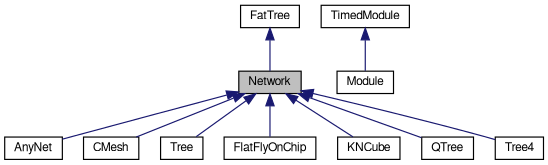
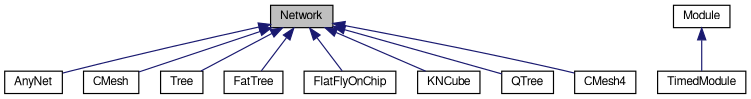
  digraph {
    node [color=black fontname=FreeSans fontsize=10 shape=record]
    edge [color=midnightblue dir=back fontname=FreeSans fontsize=10 labelfontname=FreeSans labelfontsize=10 style=solid]
    n1 [fillcolor=grey75 fontcolor=black height=0.2 label=Network style=filled width=0.4]
    n2 [height=0.2 label=AnyNet width=0.4]
    n3 [height=0.2 label=CMesh width=0.4]
    n4 [height=0.2 label=Tree width=0.4]
    n5 [height=0.2 label=FatTree width=0.4]
    n6 [height=0.2 label=FlatFlyOnChip width=0.4]
    n7 [height=0.2 label=KNCube width=0.4]
    n8 [height=0.2 label=QTree width=0.4]
-   n9 [height=0.2 label=Tree4 width=0.4]
+   n9 [height=0.2 label=CMesh4 width=0.4]
    n10 [height=0.2 label=TimedModule width=0.4]
    n11 [height=0.2 label=Module width=0.4]
    n1 -> n2
    n1 -> n3
    n1 -> n4
-   n5 -> n1
+   n1 -> n5
    n1 -> n6
    n1 -> n7
    n1 -> n8
    n1 -> n9
-   n10 -> n11
+   n11 -> n10
  }
